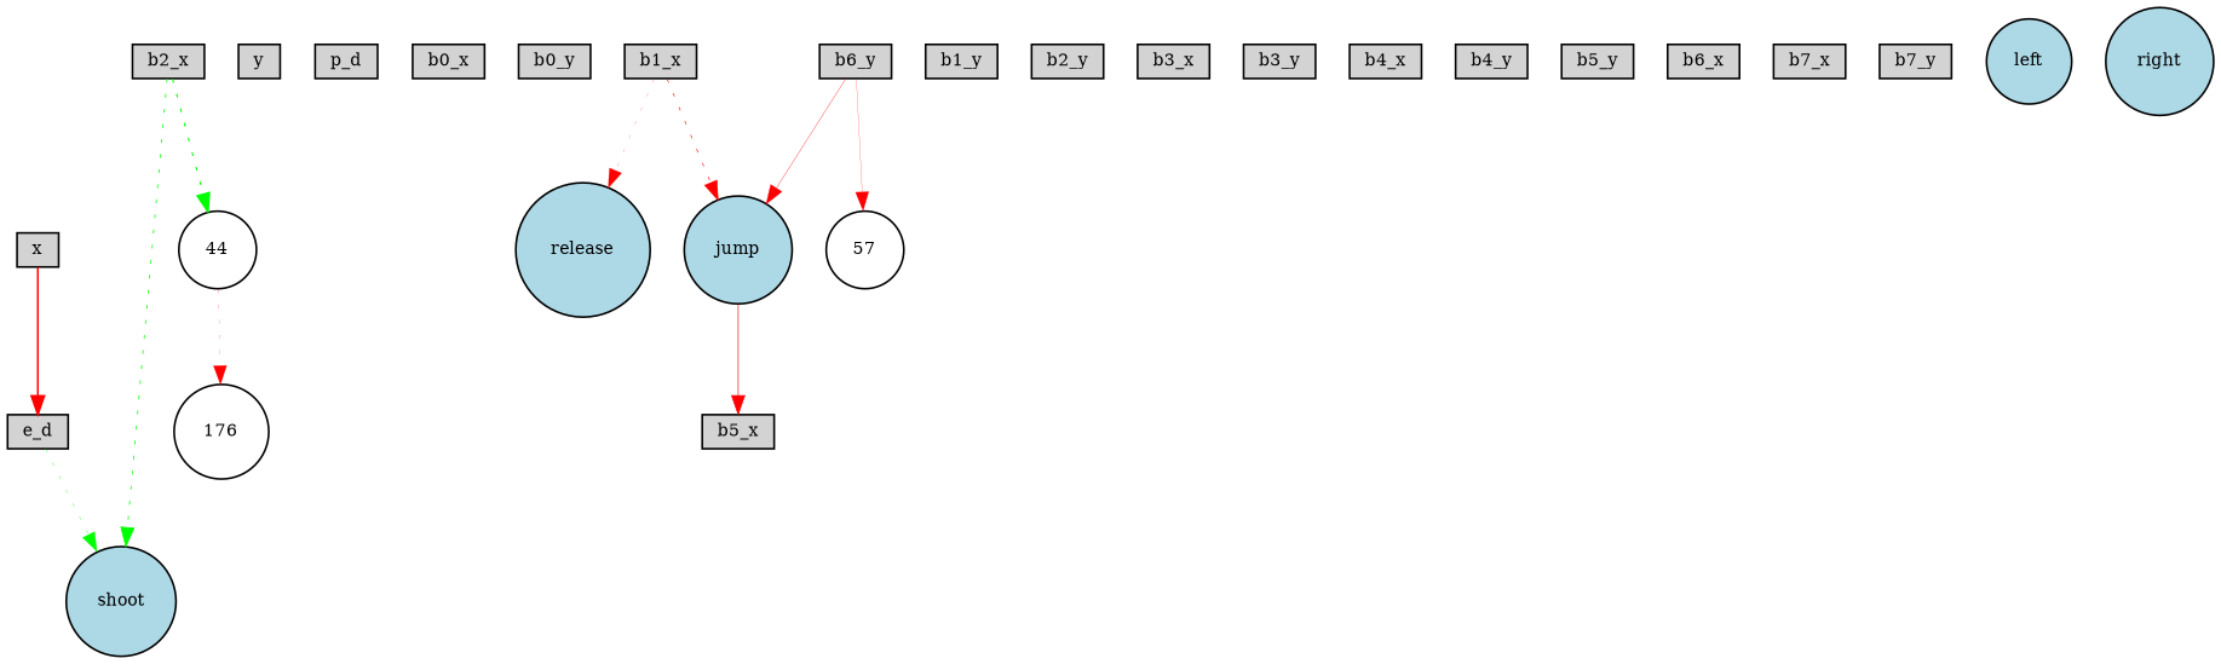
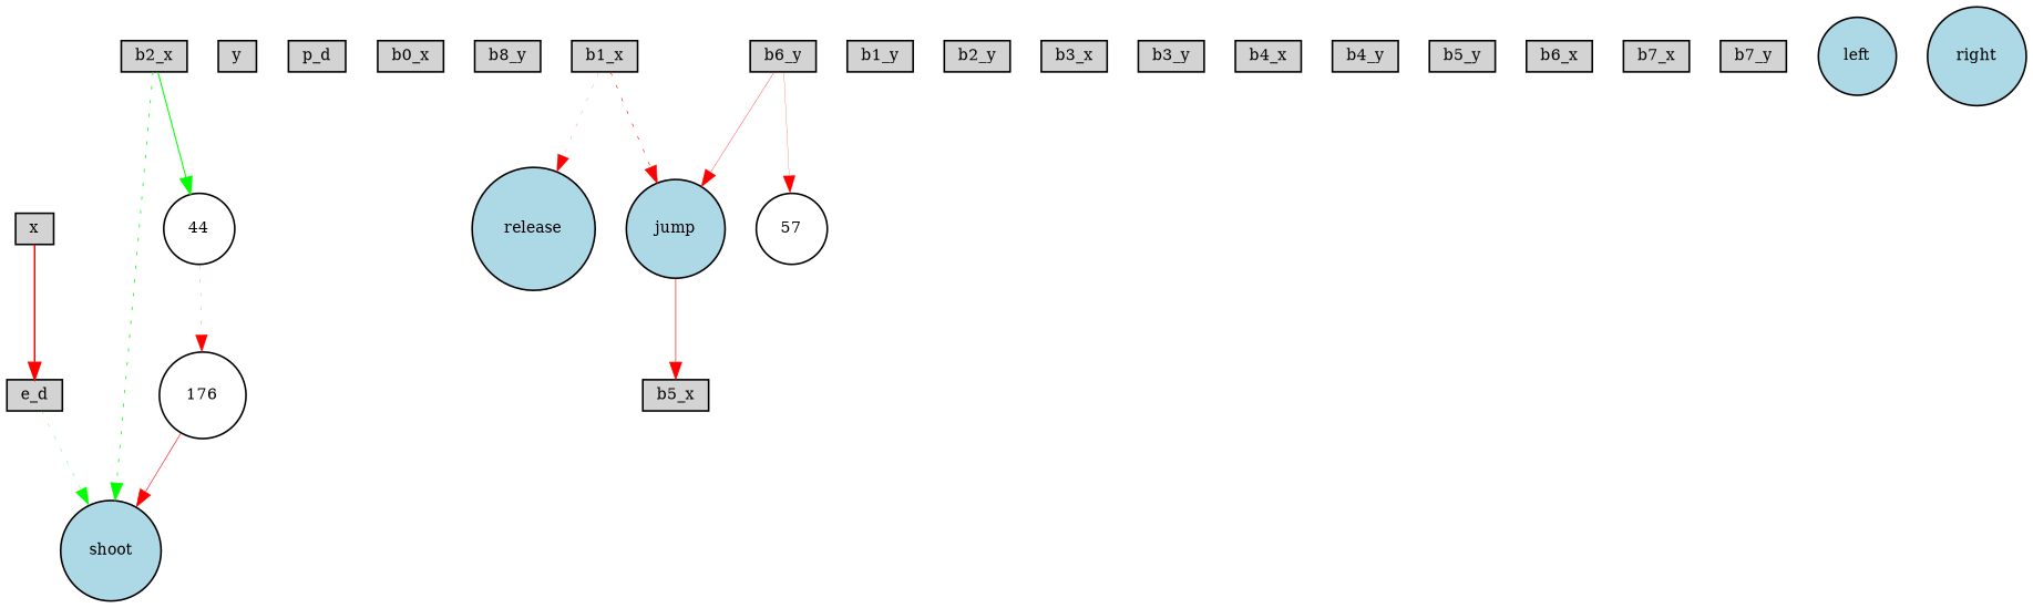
  digraph {
    node [fillcolor=lightgray fontsize=9 shape=box style=filled]
    edge [color=red style=solid]
    x [height=0.2 width=0.2]
    e_d [height=0.2 width=0.2]
    shoot [fillcolor=lightblue height=0.2 shape=circle width=0.2]
    y [height=0.2 width=0.2]
    p_d [height=0.2 width=0.2]
    b0_x [height=0.2 width=0.2]
-   b0_y [height=0.2 width=0.2]
+   b0_y [height=0.2 width=0.2 label=b8_y]
    b1_x [height=0.2 width=0.2]
    jump [fillcolor=lightblue height=0.2 shape=circle width=0.2]
    release [fillcolor=lightblue height=0.2 shape=circle width=0.2]
    b5_x [height=0.2 width=0.2]
    b1_y [height=0.2 width=0.2]
    b2_x [height=0.2 width=0.2]
    44 [fillcolor=white height=0.2 shape=circle width=0.2]
    176 [fillcolor=white height=0.2 shape=circle width=0.2]
    b2_y [height=0.2 width=0.2]
    b3_x [height=0.2 width=0.2]
    b3_y [height=0.2 width=0.2]
    b4_x [height=0.2 width=0.2]
    b4_y [height=0.2 width=0.2]
    b5_y [height=0.2 width=0.2]
    b6_x [height=0.2 width=0.2]
    b6_y [height=0.2 width=0.2]
    57 [fillcolor=white height=0.2 shape=circle width=0.2]
    b7_x [height=0.2 width=0.2]
    b7_y [height=0.2 width=0.2]
    left [fillcolor=lightblue height=0.2 shape=circle width=0.2]
    right [fillcolor=lightblue height=0.2 shape=circle width=0.2]
    x -> e_d [penwidth=0.9232780186526357]
    e_d -> shoot [color=green penwidth=0.19261533365847028 style=dotted]
    b1_x -> jump [penwidth=0.36826277022587206 style=dotted]
    b1_x -> release [penwidth=0.11370859407098986 style=dotted]
    jump -> b5_x [penwidth=0.39577816427185875]
    b2_x -> shoot [color=green penwidth=0.4783578368621768 style=dotted]
-   b2_x -> 44 [color=green penwidth=0.6630845798738622 style=dotted]
+   b2_x -> 44 [color=green penwidth=0.6630845798738622]
    44 -> 176 [penwidth=0.12708630369051893 style=dotted]
+   176 -> shoot [penwidth=0.3698112002925076]
    b6_y -> jump [penwidth=0.20213309190048973]
    b6_y -> 57 [penwidth=0.1315583165462473]
  }
